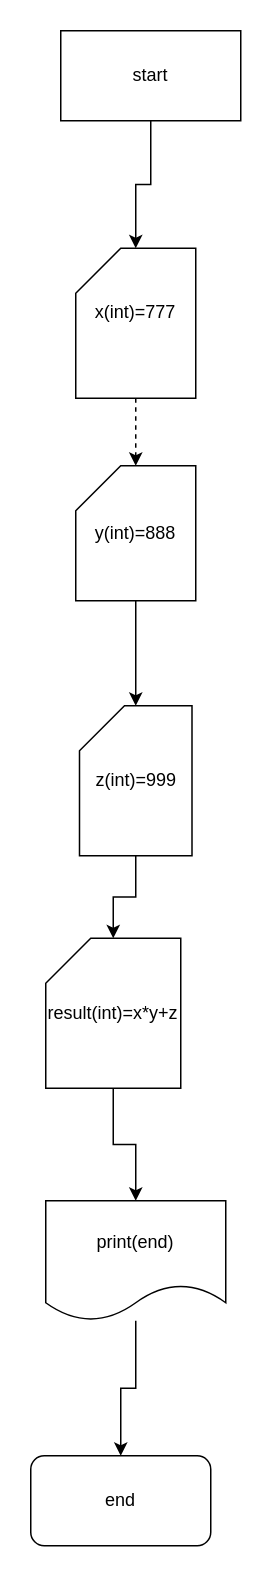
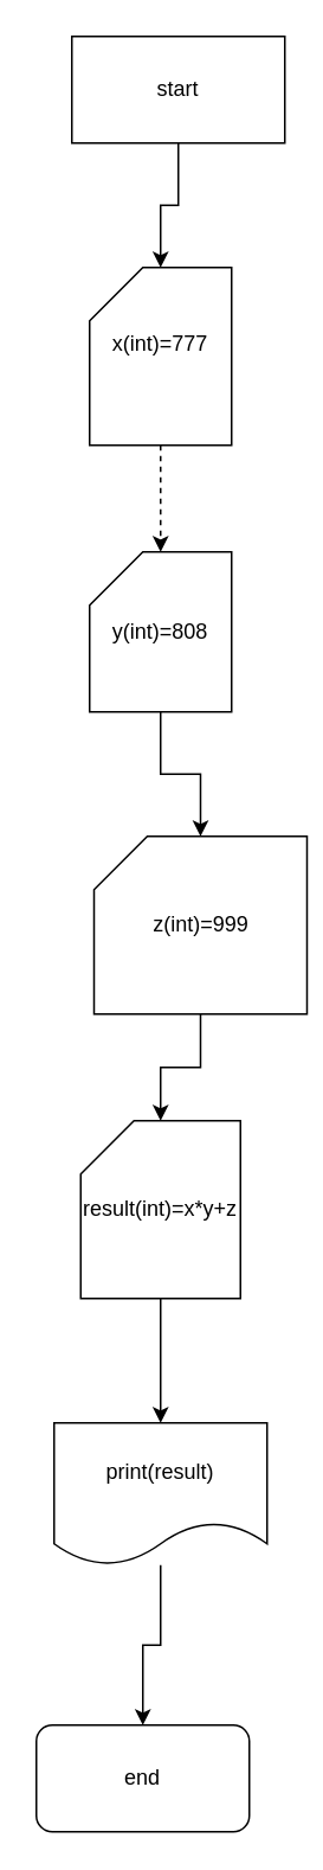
  <mxCell id="0" />
  <mxCell id="1" parent="0" />
  <mxCell id="2" value="" style="edgeStyle=orthogonalEdgeStyle;rounded=0;orthogonalLoop=1;jettySize=auto;html=1;" edge="1" parent="1" source="3" target="6"><mxGeometry relative="1" as="geometry" /></mxCell>
  <mxCell id="3" value="start" style="whiteSpace=wrap;html=1;rounded=0;" vertex="1" parent="1"><mxGeometry x="40" y="20" width="120" height="60" as="geometry" /></mxCell>
  <mxCell id="4" value="end" style="rounded=1;whiteSpace=wrap;html=1;" vertex="1" parent="1"><mxGeometry x="20" y="970" width="120" height="60" as="geometry" /></mxCell>
  <mxCell id="5" value="" style="edgeStyle=orthogonalEdgeStyle;rounded=0;orthogonalLoop=1;jettySize=auto;html=1;dashed=1;" edge="1" parent="1" source="6" target="8"><mxGeometry relative="1" as="geometry" /></mxCell>
- <mxCell id="6" value="x(int)=777&lt;div&gt;&lt;br/&gt;&lt;/div&gt;" style="shape=card;whiteSpace=wrap;html=1;" vertex="1" parent="1"><mxGeometry x="50" y="165" width="80" height="100" as="geometry" /></mxCell>
+ <mxCell id="6" value="x(int)=777&lt;div&gt;&lt;br/&gt;&lt;/div&gt;" style="shape=card;whiteSpace=wrap;html=1;" vertex="1" parent="1"><mxGeometry x="50" y="150" width="80" height="100" as="geometry" /></mxCell>
  <mxCell id="7" value="" style="edgeStyle=orthogonalEdgeStyle;rounded=0;orthogonalLoop=1;jettySize=auto;html=1;" edge="1" parent="1" source="8" target="10"><mxGeometry relative="1" as="geometry" /></mxCell>
- <mxCell id="8" value="y(int)=888" style="shape=card;whiteSpace=wrap;html=1;" vertex="1" parent="1"><mxGeometry x="50" y="310" width="80" height="90" as="geometry" /></mxCell>
+ <mxCell id="8" value="y(int)=808" style="shape=card;whiteSpace=wrap;html=1;" vertex="1" parent="1"><mxGeometry x="50" y="310" width="80" height="90" as="geometry" /></mxCell>
  <mxCell id="9" value="" style="edgeStyle=orthogonalEdgeStyle;rounded=0;orthogonalLoop=1;jettySize=auto;html=1;" edge="1" parent="1" source="10" target="12"><mxGeometry relative="1" as="geometry" /></mxCell>
- <mxCell id="10" value="z(int)=999" style="shape=card;whiteSpace=wrap;html=1;" vertex="1" parent="1"><mxGeometry x="52.5" y="470" width="75" height="100" as="geometry" /></mxCell>
+ <mxCell id="10" value="z(int)=999" style="shape=card;whiteSpace=wrap;html=1;" vertex="1" parent="1"><mxGeometry x="52.5" y="470" width="120" height="100" as="geometry" /></mxCell>
  <mxCell id="11" value="" style="edgeStyle=orthogonalEdgeStyle;rounded=0;orthogonalLoop=1;jettySize=auto;html=1;" edge="1" parent="1" source="12" target="14"><mxGeometry relative="1" as="geometry" /></mxCell>
- <mxCell id="12" value="result(int)=x*y+z" style="shape=card;whiteSpace=wrap;html=1;" vertex="1" parent="1"><mxGeometry x="30" y="625" width="90" height="100" as="geometry" /></mxCell>
+ <mxCell id="12" value="result(int)=x*y+z" style="shape=card;whiteSpace=wrap;html=1;" vertex="1" parent="1"><mxGeometry x="45" y="630" width="90" height="100" as="geometry" /></mxCell>
  <mxCell id="13" value="" style="edgeStyle=orthogonalEdgeStyle;rounded=0;orthogonalLoop=1;jettySize=auto;html=1;" edge="1" parent="1" source="14" target="4"><mxGeometry relative="1" as="geometry" /></mxCell>
- <mxCell id="14" value="print(end)" style="shape=document;whiteSpace=wrap;html=1;boundedLbl=1;" vertex="1" parent="1"><mxGeometry x="30" y="800" width="120" height="80" as="geometry" /></mxCell>
+ <mxCell id="14" value="print(result)" style="shape=document;whiteSpace=wrap;html=1;boundedLbl=1;" vertex="1" parent="1"><mxGeometry x="30" y="800" width="120" height="80" as="geometry" /></mxCell>
